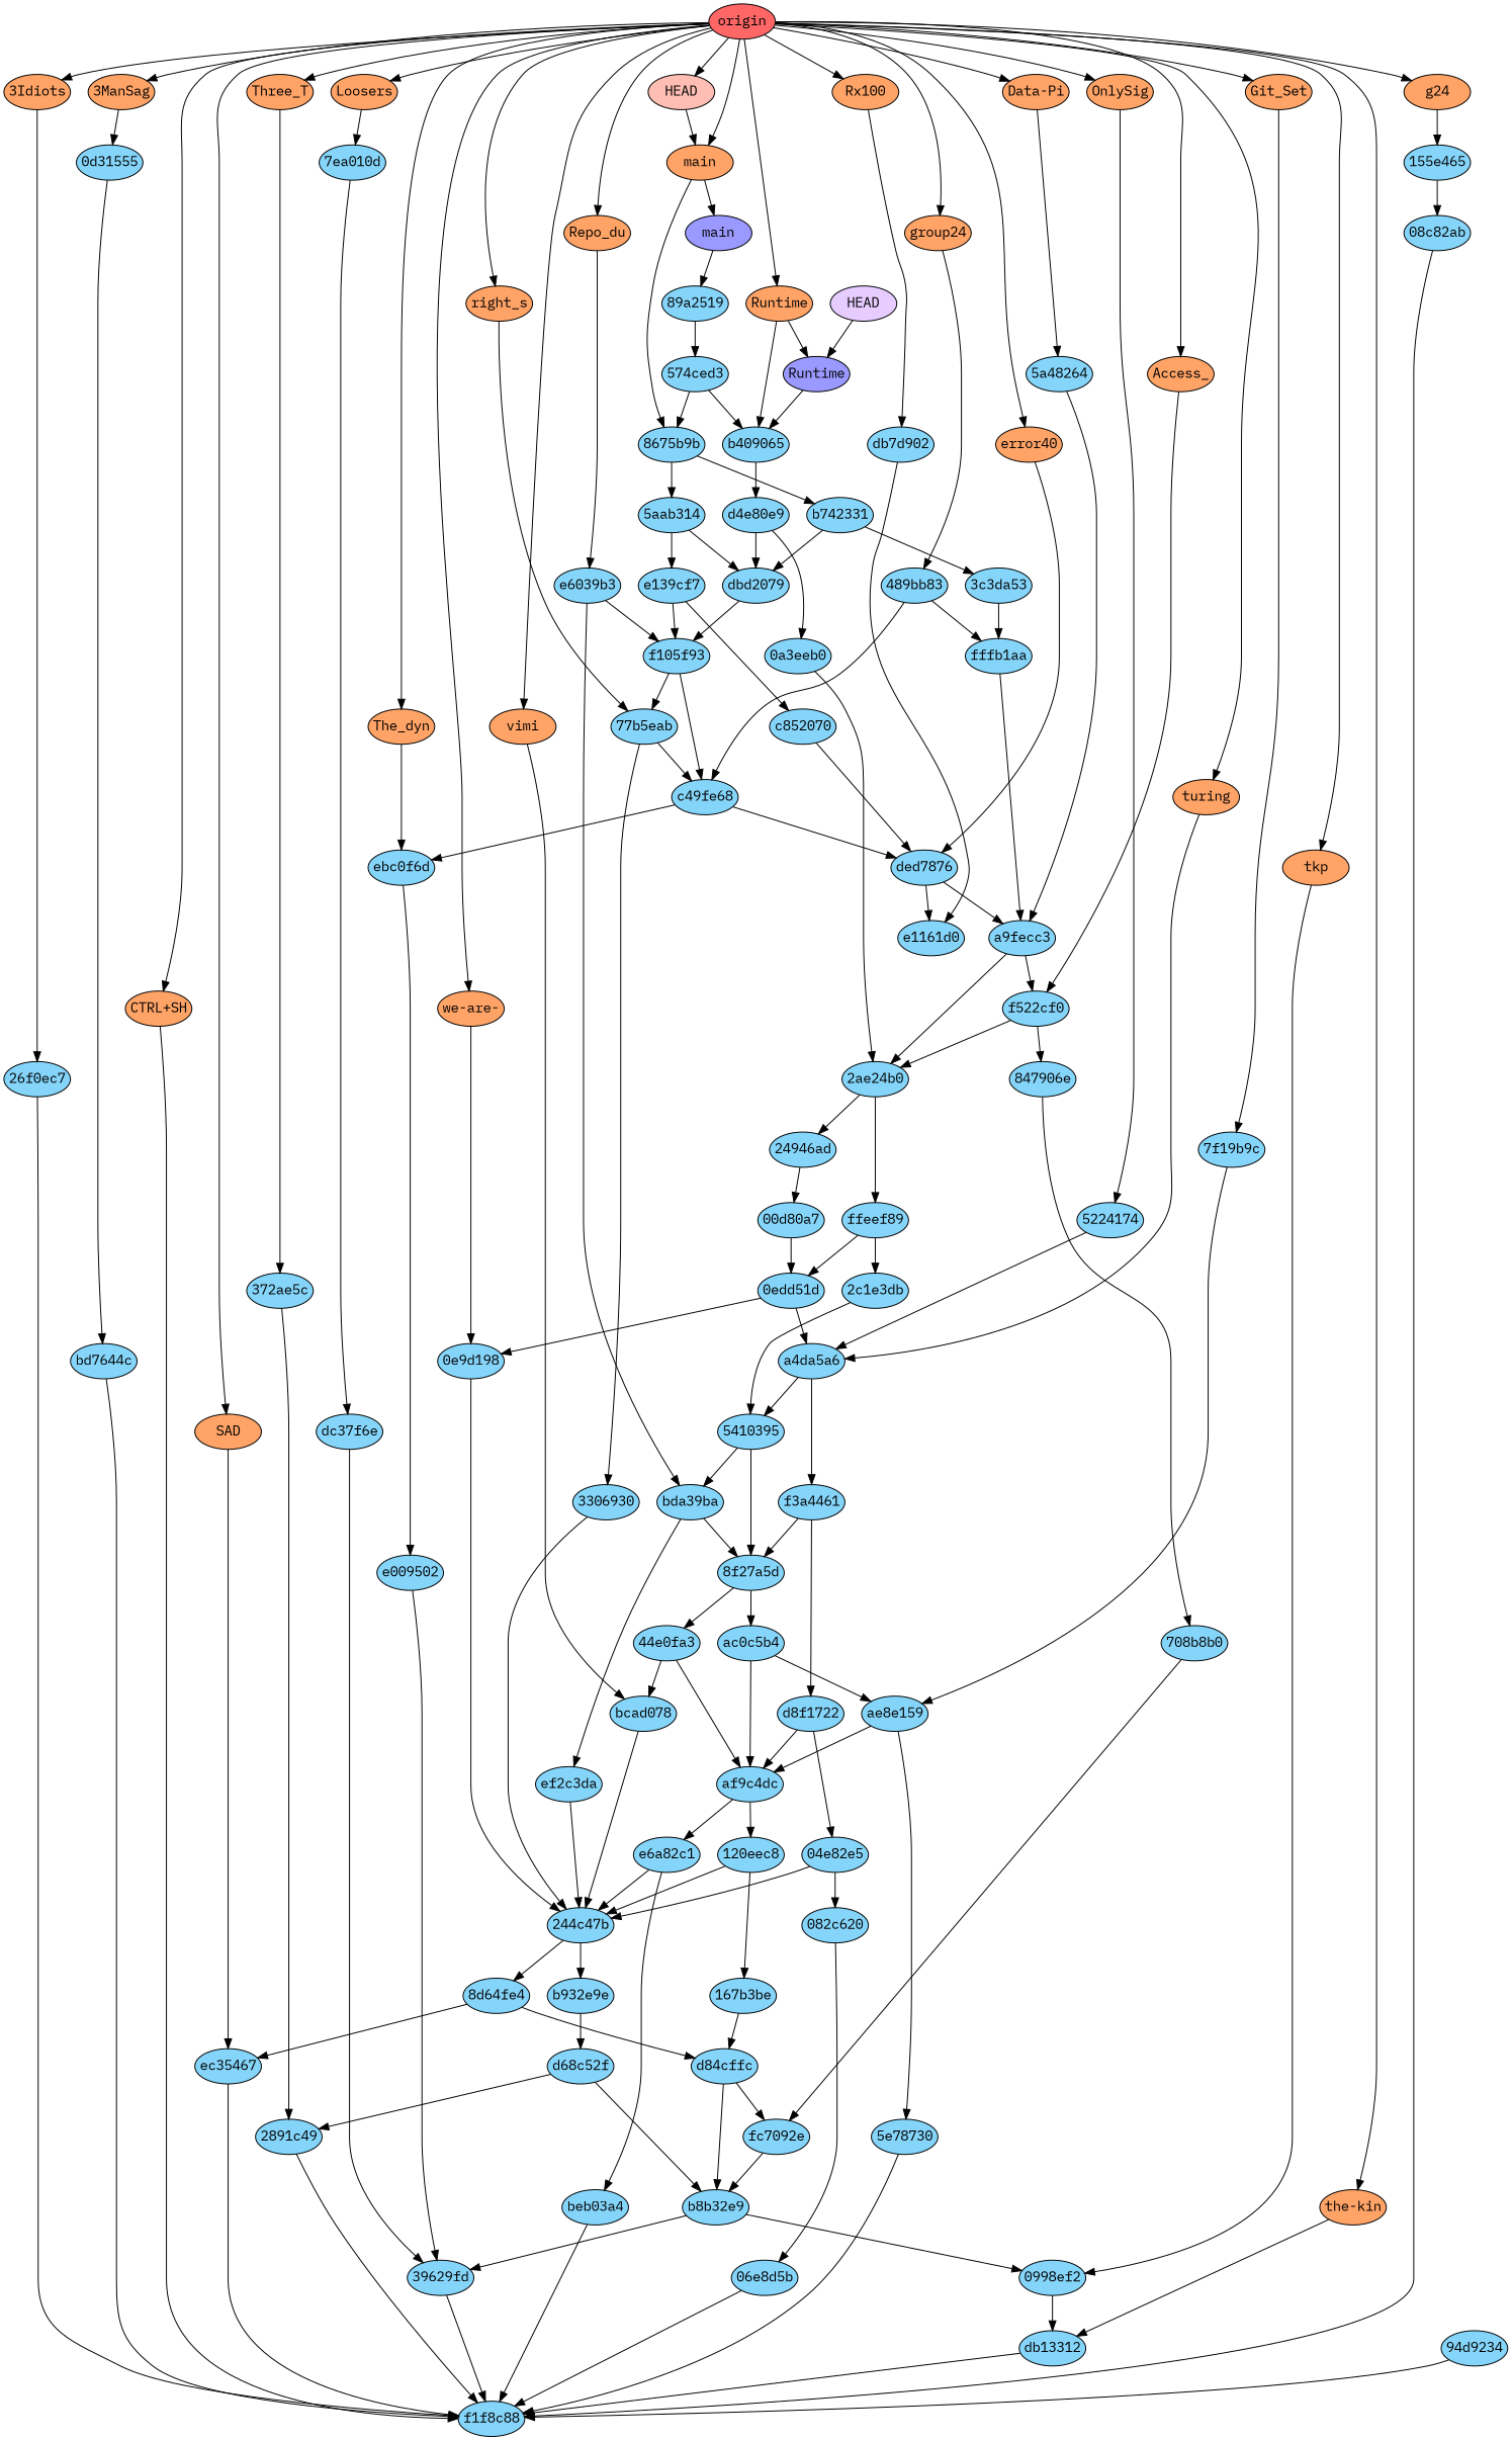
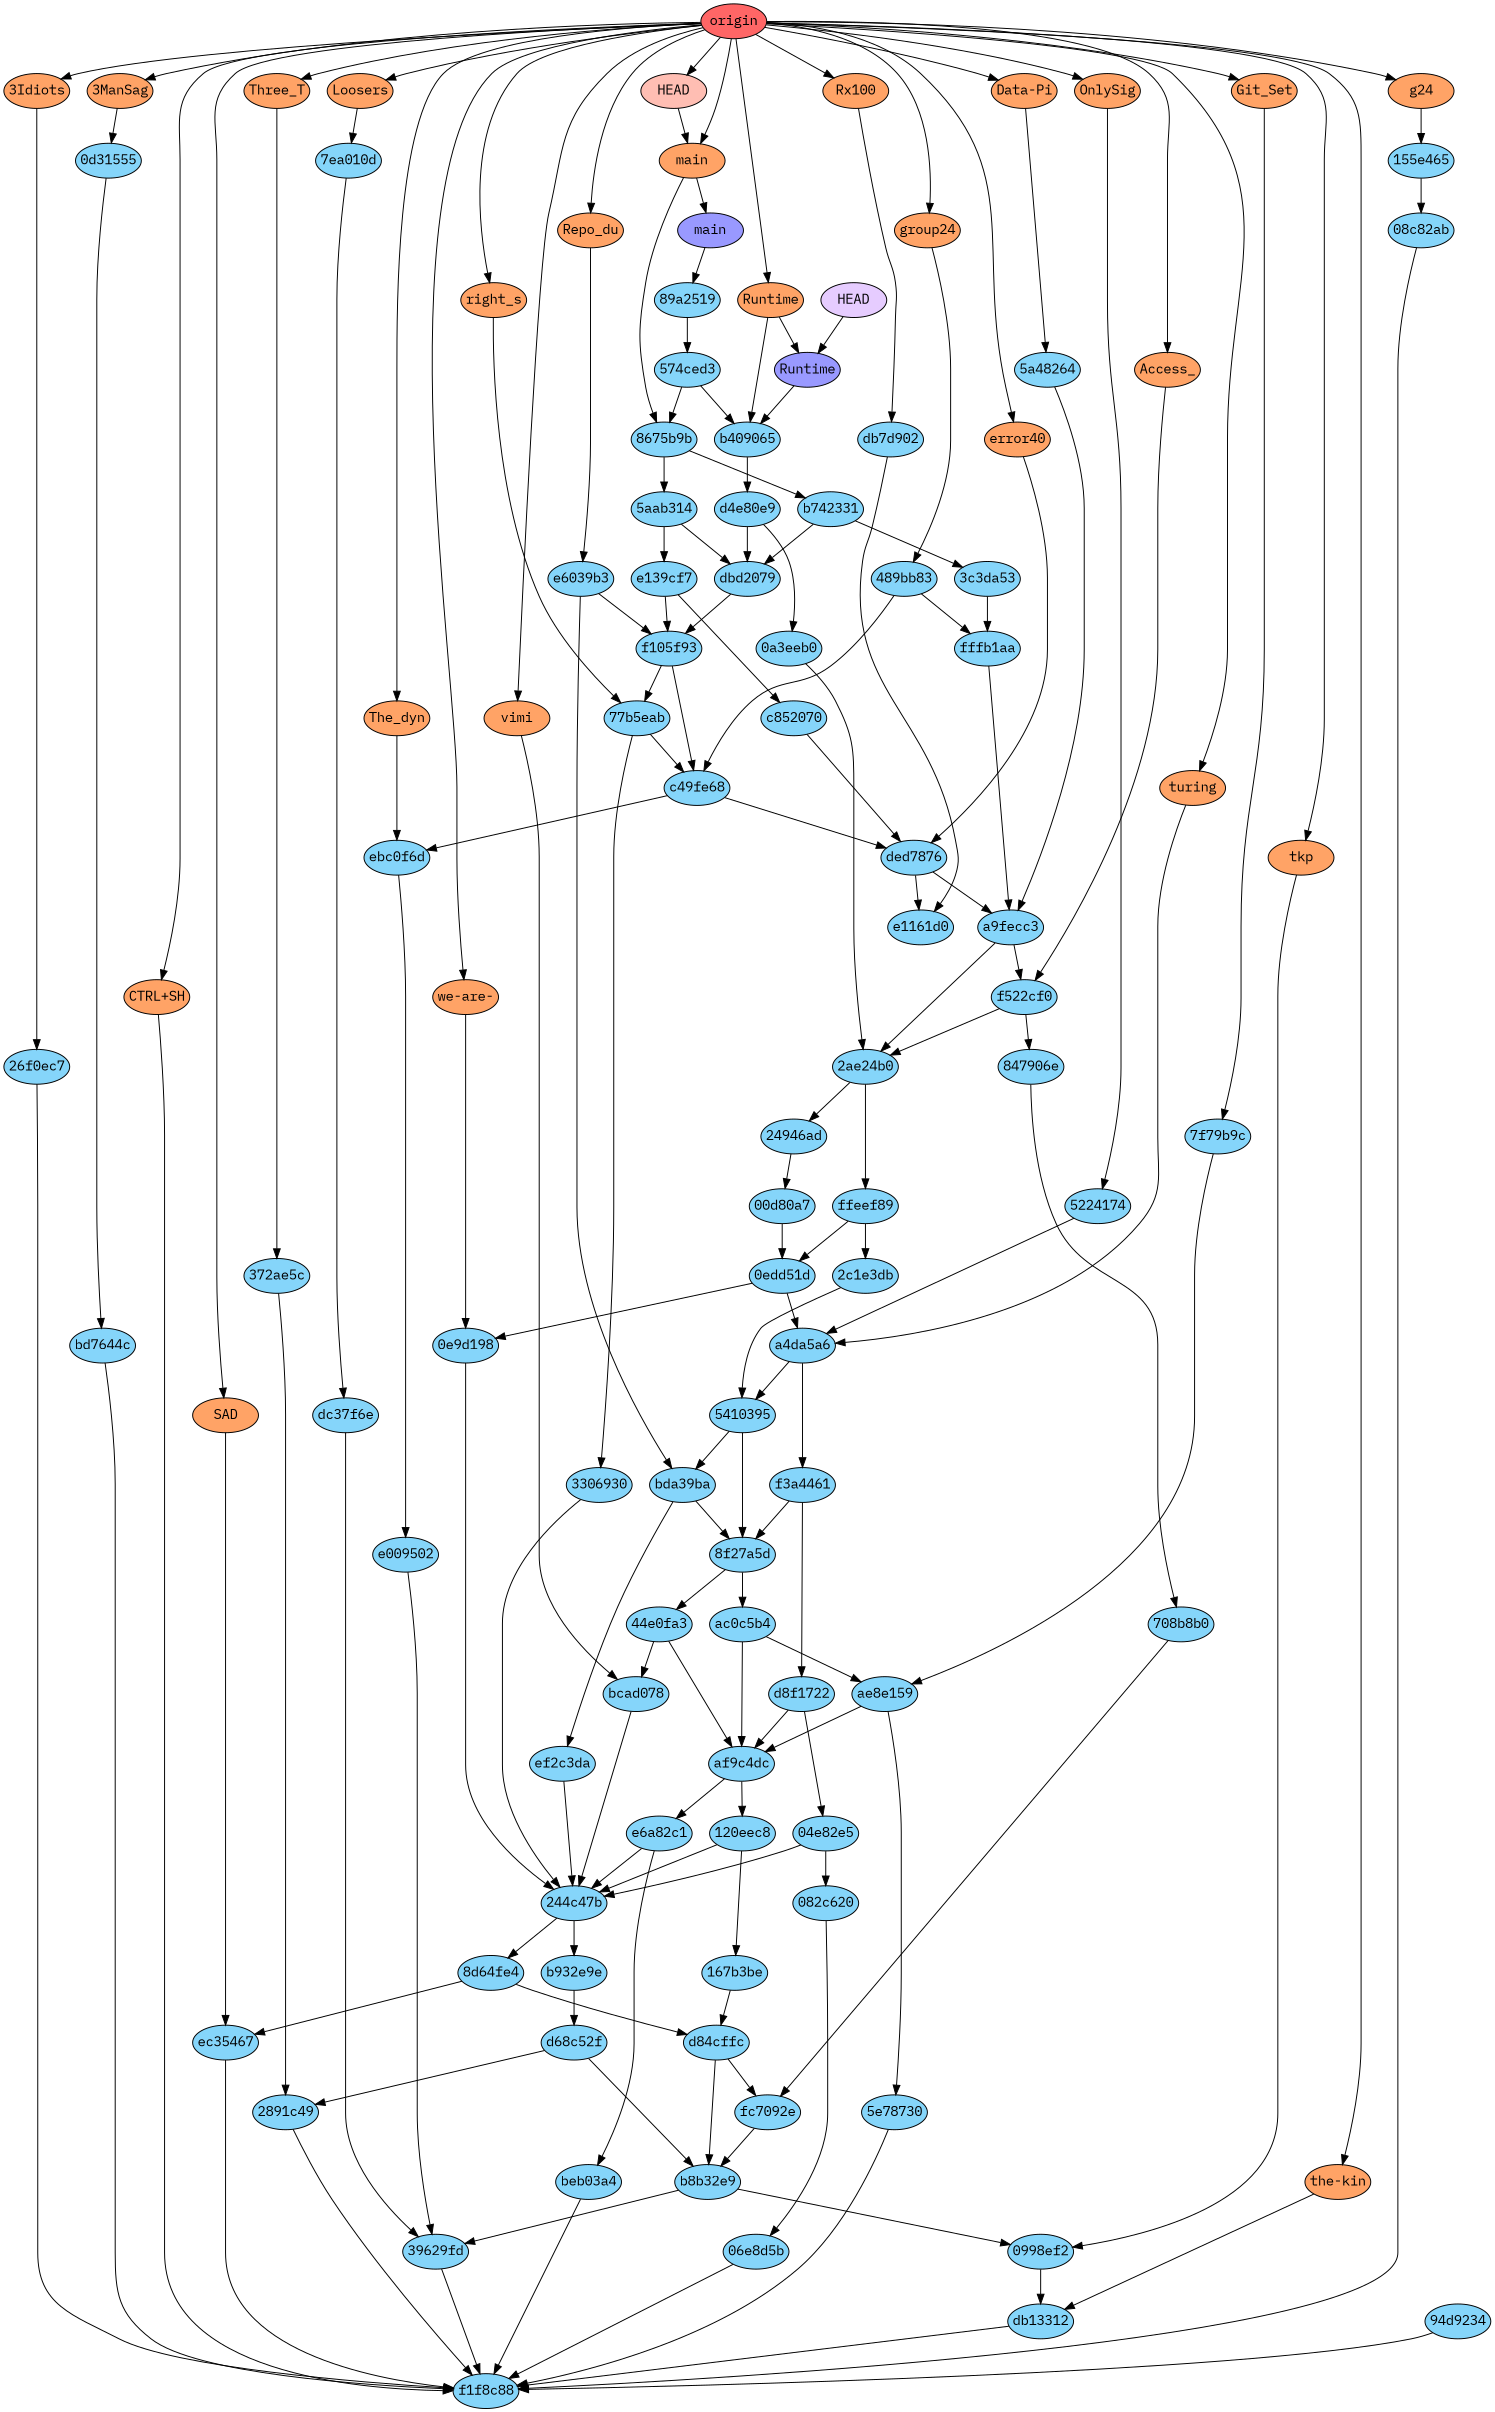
  digraph {
    fontname="IBM Plex Mono"
    node [fillcolor="#85d5fa" fixedsize=true fontname="IBM Plex Mono" style=filled]
    edge [fontname="IBM Plex Mono"]
    n1 [label="00d80a7" width=0.95]
    n2 [label="0edd51d" width=0.95]
    n3 [label="0e9d198" width=0.95]
    n4 [label=a4da5a6 width=0.95]
    n5 [label="244c47b" width=0.95]
    n6 [label=5410395 width=0.95]
    n7 [label=f3a4461 width=0.95]
    n8 [label="04e82e5" width=0.95]
    n9 [label="082c620" width=0.95]
    n10 [label="06e8d5b" width=0.95]
    n11 [label=b932e9e width=0.95]
    n12 [label="8d64fe4" width=0.95]
    n13 [label=f1f8c88 width=0.95]
    n14 [label=d68c52f width=0.95]
    n15 [label=d84cffc width=0.95]
    n16 [label=ec35467 width=0.95]
    n17 [label="08c82ab" width=0.95]
    n18 [label="0998ef2" width=0.95]
    n19 [label=db13312 width=0.95]
    n20 [label="0a3eeb0" width=0.95]
    n21 [label="2ae24b0" width=0.95]
    n22 [label="24946ad" width=0.95]
    n23 [label=ffeef89 width=0.95]
    n24 [label="2c1e3db" width=0.95]
    n25 [label="0d31555" width=0.95]
    n26 [label=bd7644c width=0.95]
    n27 [label="8f27a5d" width=0.95]
    n28 [label=bda39ba width=0.95]
    n29 [label=d8f1722 width=0.95]
    n30 [label="120eec8" width=0.95]
    n31 [label="167b3be" width=0.95]
    n32 [label=fc7092e width=0.95]
    n33 [label=b8b32e9 width=0.95]
    n34 [label="155e465" width=0.95]
    n35 [label="39629fd" width=0.95]
    n36 [label="2891c49" width=0.95]
    n37 [label="26f0ec7" width=0.95]
    n38 [label="44e0fa3" width=0.95]
    n39 [label=ac0c5b4 width=0.95]
    n40 [label=ef2c3da width=0.95]
    n41 [label=3306930 width=0.95]
    n42 [label="372ae5c" width=0.95]
    n43 [label="3c3da53" width=0.95]
    n44 [label=fffb1aa width=0.95]
    n45 [label=a9fecc3 width=0.95]
    n46 [label=f522cf0 width=0.95]
    n47 [label=af9c4dc width=0.95]
    n48 [label=bcad078 width=0.95]
    n49 [label=e6a82c1 width=0.95]
    n50 [label=beb03a4 width=0.95]
    n51 [label="489bb83" width=0.95]
    n52 [label=c49fe68 width=0.95]
    n53 [label=ded7876 width=0.95]
    n54 [label=ebc0f6d width=0.95]
    n55 [label=e1161d0 width=0.95]
    n56 [label=e009502 width=0.95]
    n57 [label=5224174 width=0.95]
    n58 [label=ae8e159 width=0.95]
    n59 [label="574ced3" width=0.95]
    n60 [label="8675b9b" width=0.95]
    n61 [label=b409065 width=0.95]
    n62 [label="5aab314" width=0.95]
    n63 [label=b742331 width=0.95]
    n64 [label=d4e80e9 width=0.95]
    n65 [label=e139cf7 width=0.95]
    n66 [label=dbd2079 width=0.95]
    n67 [label="5a48264" width=0.95]
    n68 [label="847906e" width=0.95]
    n69 [label=c852070 width=0.95]
    n70 [label=f105f93 width=0.95]
    n71 [label="77b5eab" width=0.95]
    n72 [label="5e78730" width=0.95]
    n73 [label="708b8b0" width=0.95]
    n74 [label="7ea010d" width=0.95]
    n75 [label=dc37f6e width=0.95]
-   n76 [label="7f19b9c" width=0.95]
+   n76 [label="7f79b9c" width=0.95]
    n77 [label="89a2519" width=0.95]
    n78 [label="94d9234" width=0.95]
    n79 [label=db7d902 width=0.95]
    n80 [label=e6039b3 width=0.95]
    n81 [fillcolor="#9999ff" label=Runtime width=0.95]
    n82 [fillcolor="#9999ff" label=main width=0.95]
    n83 [fillcolor="#e6ccff" label=HEAD width=0.95]
    n84 [fillcolor="#ffa366" label="3Idiots" width=0.95]
    n85 [fillcolor="#ffa366" label="3ManSag" width=0.95]
    n86 [fillcolor="#ffa366" label=Access_ width=0.95]
    n87 [fillcolor="#ffa366" label="CTRL+SH" width=0.95]
    n88 [fillcolor="#ffa366" label="Data-Pi" width=0.95]
    n89 [fillcolor="#ffa366" label=Git_Set width=0.95]
    n90 [fillcolor="#ffa366" label=Loosers width=0.95]
    n91 [fillcolor="#ffa366" label=OnlySig width=0.95]
    n92 [fillcolor="#ffa366" label=Repo_du width=0.95]
    n93 [fillcolor="#ffa366" label=Runtime width=0.95]
    n94 [fillcolor="#ffa366" label=Rx100 width=0.95]
    n95 [fillcolor="#ffa366" label=SAD width=0.95]
    n96 [fillcolor="#ffa366" label=The_dyn width=0.95]
    n97 [fillcolor="#ffa366" label=Three_T width=0.95]
    n98 [fillcolor="#ffa366" label=error40 width=0.95]
    n99 [fillcolor="#ffa366" label=g24 width=0.95]
    n100 [fillcolor="#ffa366" label=group24 width=0.95]
    n101 [fillcolor="#ffa366" label=main width=0.95]
    n102 [fillcolor="#ffa366" label=right_s width=0.95]
    n103 [fillcolor="#ffa366" label="the-kin" width=0.95]
    n104 [fillcolor="#ffa366" label=tkp width=0.95]
    n105 [fillcolor="#ffa366" label=turing width=0.95]
    n106 [fillcolor="#ffa366" label=vimi width=0.95]
    n107 [fillcolor="#ffa366" label="we-are-" width=0.95]
    n108 [fillcolor="#ffbeb3" label=HEAD width=0.95]
    n109 [fillcolor="#ff6666" label=origin width=0.95]
    n1 -> n2
    n2 -> n3
    n2 -> n4
    n3 -> n5
    n4 -> n6
    n4 -> n7
    n5 -> n11
    n5 -> n12
    n6 -> n27
    n6 -> n28
    n7 -> n27
    n7 -> n29
    n8 -> n5
    n8 -> n9
    n9 -> n10
    n10 -> n13
    n11 -> n14
    n12 -> n15
    n12 -> n16
    n14 -> n33
    n14 -> n36
    n15 -> n32
    n15 -> n33
    n16 -> n13
    n17 -> n13
    n18 -> n19
    n19 -> n13
    n20 -> n21
    n21 -> n22
    n21 -> n23
    n22 -> n1
    n23 -> n2
    n23 -> n24
    n24 -> n6
    n25 -> n26
    n26 -> n13
    n27 -> n38
    n27 -> n39
    n28 -> n27
    n28 -> n40
    n29 -> n8
    n29 -> n47
    n30 -> n5
    n30 -> n31
    n31 -> n15
    n32 -> n33
    n33 -> n18
    n33 -> n35
    n34 -> n17
    n35 -> n13
    n36 -> n13
    n37 -> n13
    n38 -> n47
    n38 -> n48
    n39 -> n47
    n39 -> n58
    n40 -> n5
    n41 -> n5
    n42 -> n36
    n43 -> n44
    n44 -> n45
    n45 -> n21
    n45 -> n46
    n46 -> n21
    n46 -> n68
    n47 -> n30
    n47 -> n49
    n48 -> n5
    n49 -> n5
    n49 -> n50
    n50 -> n13
    n51 -> n44
    n51 -> n52
    n52 -> n53
    n52 -> n54
    n53 -> n45
    n53 -> n55
    n54 -> n56
    n56 -> n35
    n57 -> n4
    n58 -> n47
    n58 -> n72
    n59 -> n60
    n59 -> n61
    n60 -> n62
    n60 -> n63
    n61 -> n64
    n62 -> n65
    n62 -> n66
    n63 -> n43
    n63 -> n66
    n64 -> n20
    n64 -> n66
    n65 -> n69
    n65 -> n70
    n66 -> n70
    n67 -> n45
    n68 -> n73
    n69 -> n53
    n70 -> n52
    n70 -> n71
    n71 -> n41
    n71 -> n52
    n72 -> n13
    n73 -> n32
    n74 -> n75
    n75 -> n35
    n76 -> n58
    n77 -> n59
    n78 -> n13
    n79 -> n55
    n80 -> n28
    n80 -> n70
    n81 -> n61
    n82 -> n77
    n83 -> n81
    n84 -> n37
    n85 -> n25
    n86 -> n46
    n87 -> n13
    n88 -> n67
    n89 -> n76
    n90 -> n74
    n91 -> n57
    n92 -> n80
    n93 -> n61
    n93 -> n81
    n94 -> n79
    n95 -> n16
    n96 -> n54
    n97 -> n42
    n98 -> n53
    n99 -> n34
    n100 -> n51
    n101 -> n60
    n101 -> n82
    n102 -> n71
    n103 -> n19
    n104 -> n18
    n105 -> n4
    n106 -> n48
    n107 -> n3
    n108 -> n101
    n109 -> n84
    n109 -> n85
    n109 -> n86
    n109 -> n87
    n109 -> n88
    n109 -> n89
    n109 -> n90
    n109 -> n91
    n109 -> n92
    n109 -> n93
    n109 -> n94
    n109 -> n95
    n109 -> n96
    n109 -> n97
    n109 -> n98
    n109 -> n99
    n109 -> n100
    n109 -> n101
    n109 -> n102
    n109 -> n103
    n109 -> n104
    n109 -> n105
    n109 -> n106
    n109 -> n107
    n109 -> n108
  }
